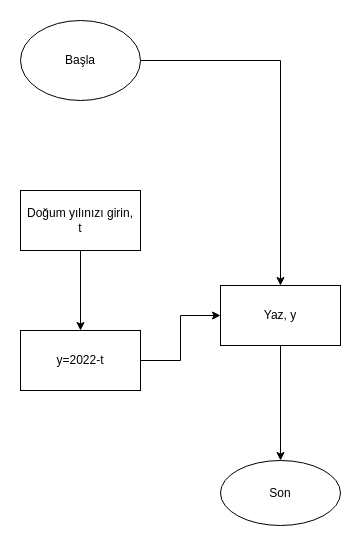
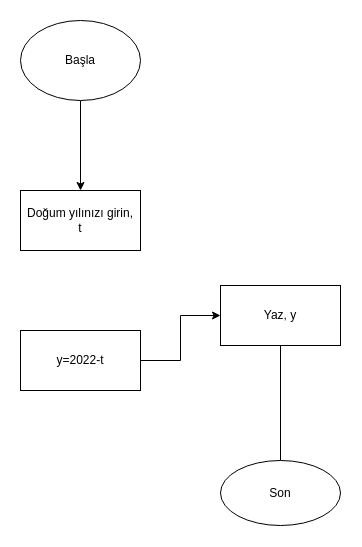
  <mxCell id="0" />
  <mxCell id="1" parent="0" />
- <mxCell id="2" value="" style="edgeStyle=orthogonalEdgeStyle;rounded=0;orthogonalLoop=1;jettySize=auto;html=1;" edge="1" parent="1" source="3" target="9"><mxGeometry relative="1" as="geometry" /></mxCell>
+ <mxCell id="2" value="" style="edgeStyle=orthogonalEdgeStyle;rounded=0;orthogonalLoop=1;jettySize=auto;html=1;" edge="1" parent="1" source="3" target="5"><mxGeometry relative="1" as="geometry" /></mxCell>
  <mxCell id="3" value="Başla&lt;br&gt;" style="ellipse;whiteSpace=wrap;html=1;" vertex="1" parent="1"><mxGeometry x="20" y="20" width="120" height="80" as="geometry" /></mxCell>
- <mxCell id="4" value="" style="edgeStyle=orthogonalEdgeStyle;rounded=0;orthogonalLoop=1;jettySize=auto;html=1;" edge="1" parent="1" source="5" target="7"><mxGeometry relative="1" as="geometry" /></mxCell>
  <mxCell id="5" value="Doğum yılınızı girin,&lt;br&gt;t" style="whiteSpace=wrap;html=1;" vertex="1" parent="1"><mxGeometry x="20" y="190" width="120" height="60" as="geometry" /></mxCell>
  <mxCell id="6" value="" style="edgeStyle=orthogonalEdgeStyle;rounded=0;orthogonalLoop=1;jettySize=auto;html=1;" edge="1" parent="1" source="7" target="9"><mxGeometry relative="1" as="geometry" /></mxCell>
  <mxCell id="7" value="y=2022-t" style="whiteSpace=wrap;html=1;" vertex="1" parent="1"><mxGeometry x="20" y="330" width="120" height="60" as="geometry" /></mxCell>
- <mxCell id="8" value="" style="edgeStyle=orthogonalEdgeStyle;rounded=0;orthogonalLoop=1;jettySize=auto;html=1;" edge="1" parent="1" source="9" target="10"><mxGeometry relative="1" as="geometry" /></mxCell>
+ <mxCell id="8" value="" style="edgeStyle=orthogonalEdgeStyle;rounded=0;orthogonalLoop=1;jettySize=auto;html=1;endArrow=none;" edge="1" parent="1" source="9" target="10"><mxGeometry relative="1" as="geometry" /></mxCell>
  <mxCell id="9" value="Yaz, y" style="whiteSpace=wrap;html=1;" vertex="1" parent="1"><mxGeometry x="220" y="285" width="120" height="60" as="geometry" /></mxCell>
  <mxCell id="10" value="Son" style="ellipse;whiteSpace=wrap;html=1;" vertex="1" parent="1"><mxGeometry x="220" y="460" width="120" height="65" as="geometry" /></mxCell>
